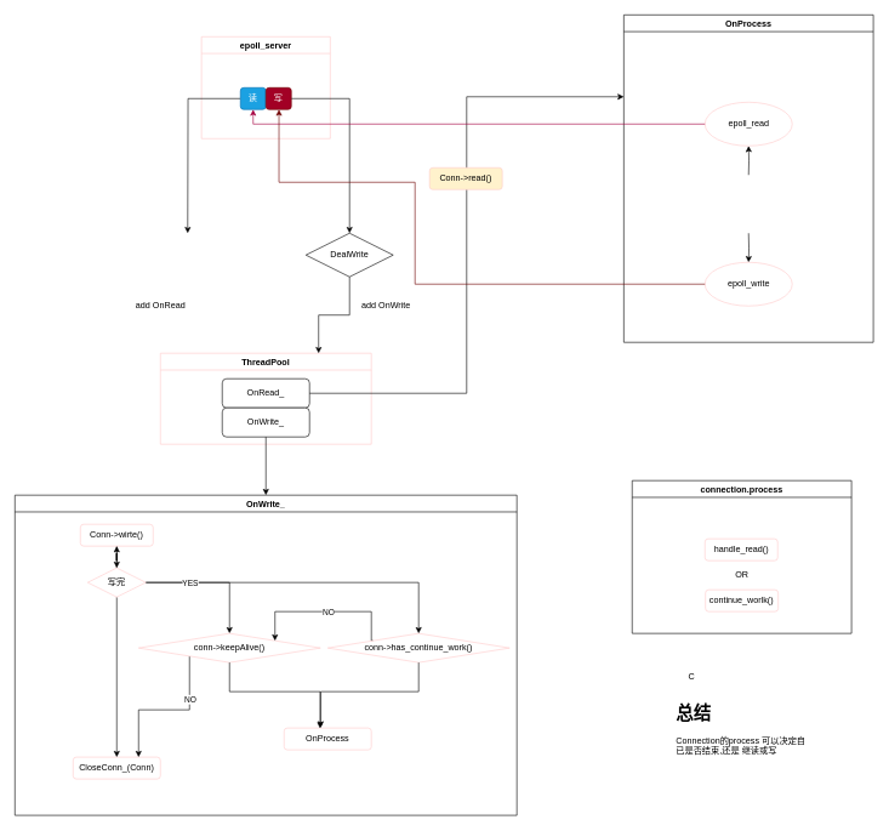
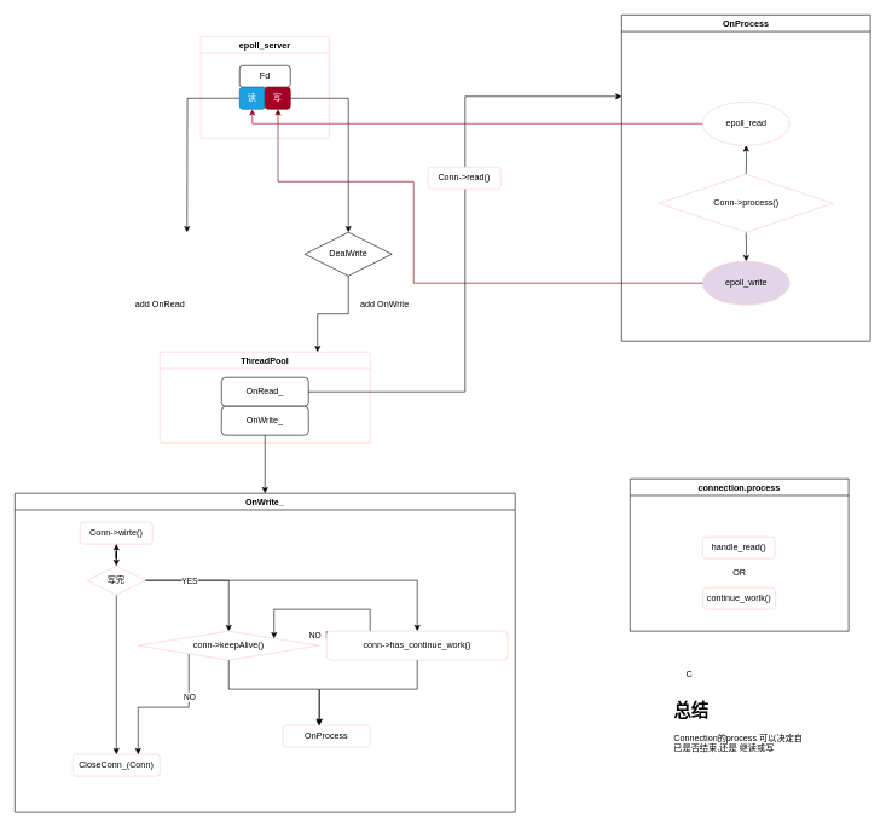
  <mxCell id="0" />
  <mxCell id="1" parent="0" />
  <mxCell id="2" value="connection.process" style="swimlane;" vertex="1" parent="1"><mxGeometry x="868.5" y="660" width="301.5" height="210" as="geometry" /></mxCell>
  <mxCell id="3" value="handle_read()" style="rounded=1;whiteSpace=wrap;html=1;strokeColor=#FFCCCC;" vertex="1" parent="2"><mxGeometry x="100" y="80" width="100" height="30" as="geometry" /></mxCell>
  <mxCell id="4" value="continue_worlk()" style="rounded=1;whiteSpace=wrap;html=1;strokeColor=#FFCCCC;" vertex="1" parent="2"><mxGeometry x="100.75" y="150" width="100" height="30" as="geometry" /></mxCell>
  <mxCell id="5" value="OR" style="text;html=1;align=center;verticalAlign=middle;resizable=0;points=[];autosize=1;strokeColor=none;fillColor=none;" vertex="1" parent="2"><mxGeometry x="135.75" y="120" width="30" height="20" as="geometry" /></mxCell>
  <mxCell id="6" value="" style="group;container=1;" vertex="1" connectable="0" parent="1"><mxGeometry x="180" y="50" width="390" height="560" as="geometry" /></mxCell>
  <mxCell id="7" value="epoll_server" style="swimlane;strokeColor=#FFCCCC;" vertex="1" parent="6"><mxGeometry x="96.5" width="177" height="140" as="geometry" /></mxCell>
  <mxCell id="8" style="edgeStyle=orthogonalEdgeStyle;rounded=0;orthogonalLoop=1;jettySize=auto;html=1;" edge="1" parent="6" source="15"><mxGeometry relative="1" as="geometry"><mxPoint x="77.5" y="270" as="targetPoint" /></mxGeometry></mxCell>
  <mxCell id="9" value="ThreadPool" style="swimlane;strokeColor=#FFCCCC;" vertex="1" parent="6"><mxGeometry x="40" y="435" width="290" height="125" as="geometry" /></mxCell>
  <mxCell id="10" value="" style="group" vertex="1" connectable="0" parent="9"><mxGeometry x="85" y="35" width="120" height="80" as="geometry" /></mxCell>
  <mxCell id="11" value="OnRead_" style="rounded=1;whiteSpace=wrap;html=1;" vertex="1" parent="10"><mxGeometry width="120" height="40" as="geometry" /></mxCell>
  <mxCell id="12" value="OnWrite_" style="rounded=1;whiteSpace=wrap;html=1;" vertex="1" parent="10"><mxGeometry y="40" width="120" height="40" as="geometry" /></mxCell>
  <mxCell id="13" value="" style="group" vertex="1" connectable="0" parent="6"><mxGeometry x="150" y="40" width="70" height="60" as="geometry" /></mxCell>
+ <mxCell id="14" value="Fd" style="rounded=1;whiteSpace=wrap;html=1;" vertex="1" parent="13"><mxGeometry width="70" height="30" as="geometry" /></mxCell>
  <mxCell id="15" value="读" style="rounded=1;whiteSpace=wrap;html=1;fillColor=#1ba1e2;fontColor=#ffffff;strokeColor=#006EAF;" vertex="1" parent="13"><mxGeometry y="30" width="35" height="30" as="geometry" /></mxCell>
  <mxCell id="16" value="写" style="rounded=1;whiteSpace=wrap;html=1;fillColor=#a20025;fontColor=#ffffff;strokeColor=#6F0000;" vertex="1" parent="13"><mxGeometry x="35" y="30" width="35" height="30" as="geometry" /></mxCell>
  <mxCell id="17" style="edgeStyle=orthogonalEdgeStyle;rounded=0;orthogonalLoop=1;jettySize=auto;html=1;entryX=0.75;entryY=0;entryDx=0;entryDy=0;" edge="1" parent="6" source="18" target="9"><mxGeometry relative="1" as="geometry" /></mxCell>
  <mxCell id="18" value="DealWrite" style="rhombus;whiteSpace=wrap;html=1;" vertex="1" parent="6"><mxGeometry x="240" y="270" width="120" height="60" as="geometry" /></mxCell>
  <mxCell id="19" style="edgeStyle=orthogonalEdgeStyle;rounded=0;orthogonalLoop=1;jettySize=auto;html=1;" edge="1" parent="6" source="16" target="18"><mxGeometry relative="1" as="geometry" /></mxCell>
  <mxCell id="20" value="add OnRead" style="text;html=1;align=center;verticalAlign=middle;resizable=0;points=[];autosize=1;strokeColor=none;fillColor=none;" vertex="1" parent="6"><mxGeometry y="360" width="80" height="20" as="geometry" /></mxCell>
  <mxCell id="21" value="add OnWrite" style="text;html=1;align=center;verticalAlign=middle;resizable=0;points=[];autosize=1;strokeColor=none;fillColor=none;" vertex="1" parent="6"><mxGeometry x="310" y="360" width="80" height="20" as="geometry" /></mxCell>
  <mxCell id="22" value="OnProcess" style="swimlane;" vertex="1" parent="1"><mxGeometry x="857" width="343" height="450" as="geometry" y="20" /></mxCell>
  <mxCell id="23" value="" style="edgeStyle=orthogonalEdgeStyle;rounded=0;orthogonalLoop=1;jettySize=auto;html=1;" edge="1" parent="22" target="26"><mxGeometry relative="1" as="geometry"><mxPoint x="171.5" y="300" as="sourcePoint" /></mxGeometry></mxCell>
  <mxCell id="24" value="" style="edgeStyle=orthogonalEdgeStyle;rounded=0;orthogonalLoop=1;jettySize=auto;html=1;" edge="1" parent="22" target="27"><mxGeometry relative="1" as="geometry"><mxPoint x="171.5" y="220.0" as="sourcePoint" /></mxGeometry></mxCell>
- <mxCell id="26" value="epoll_write" style="ellipse;whiteSpace=wrap;html=1;strokeColor=#FFCCCC;" vertex="1" parent="22"><mxGeometry x="111.5" y="340" width="120" height="60" as="geometry" /></mxCell>
+ <mxCell id="25" value="&lt;span&gt;Conn-&amp;gt;process()&lt;/span&gt;" style="rhombus;whiteSpace=wrap;html=1;strokeColor=#FFCCCC;" vertex="1" parent="22"><mxGeometry x="51.5" y="220" width="240" height="80" as="geometry" /></mxCell>
+ <mxCell id="26" value="epoll_write" style="ellipse;whiteSpace=wrap;html=1;strokeColor=#FFCCCC;fillColor=#e1d5e7;" vertex="1" parent="22"><mxGeometry x="111.5" y="340" width="120" height="60" as="geometry" /></mxCell>
  <mxCell id="27" value="epoll_read" style="ellipse;whiteSpace=wrap;html=1;strokeColor=#FFCCCC;" vertex="1" parent="22"><mxGeometry x="111.5" y="120" width="120" height="60" as="geometry" /></mxCell>
  <mxCell id="28" style="edgeStyle=orthogonalEdgeStyle;rounded=0;orthogonalLoop=1;jettySize=auto;html=1;entryX=0;entryY=0.25;entryDx=0;entryDy=0;" edge="1" parent="1" source="11" target="22"><mxGeometry relative="1" as="geometry"><mxPoint x="670" y="90" as="targetPoint" /></mxGeometry></mxCell>
- <mxCell id="29" value="Conn-&amp;gt;read()" style="rounded=1;whiteSpace=wrap;html=1;strokeColor=#FFCCCC;fillColor=#fff2cc;" vertex="1" parent="1"><mxGeometry x="590" y="230" width="100" height="30" as="geometry" /></mxCell>
+ <mxCell id="29" value="Conn-&amp;gt;read()" style="rounded=1;whiteSpace=wrap;html=1;strokeColor=#FFCCCC;" vertex="1" parent="1"><mxGeometry x="590" y="230" width="100" height="30" as="geometry" /></mxCell>
  <mxCell id="30" value="OnWrite_" style="swimlane;" vertex="1" parent="1"><mxGeometry x="20" y="680" width="690" height="440" as="geometry" /></mxCell>
  <mxCell id="31" style="edgeStyle=orthogonalEdgeStyle;rounded=0;orthogonalLoop=1;jettySize=auto;html=1;" edge="1" parent="30" source="32" target="37"><mxGeometry relative="1" as="geometry" /></mxCell>
  <mxCell id="32" value="Conn-&amp;gt;wirte()" style="rounded=1;whiteSpace=wrap;html=1;strokeColor=#FFCCCC;" vertex="1" parent="30"><mxGeometry x="90" y="40" width="100" height="30" as="geometry" /></mxCell>
  <mxCell id="33" value="CloseConn_(Conn)" style="rounded=1;whiteSpace=wrap;html=1;strokeColor=#FFCCCC;" vertex="1" parent="30"><mxGeometry x="80" y="360" width="120" height="30" as="geometry" /></mxCell>
  <mxCell id="34" style="edgeStyle=orthogonalEdgeStyle;rounded=0;orthogonalLoop=1;jettySize=auto;html=1;" edge="1" parent="30" source="37" target="40"><mxGeometry relative="1" as="geometry"><Array as="points"><mxPoint x="295" y="120" /></Array></mxGeometry></mxCell>
  <mxCell id="35" style="edgeStyle=orthogonalEdgeStyle;rounded=0;orthogonalLoop=1;jettySize=auto;html=1;" edge="1" parent="30" source="37" target="33"><mxGeometry relative="1" as="geometry" /></mxCell>
  <mxCell id="36" value="" style="edgeStyle=orthogonalEdgeStyle;rounded=0;orthogonalLoop=1;jettySize=auto;html=1;" edge="1" parent="30" source="37" target="32"><mxGeometry relative="1" as="geometry" /></mxCell>
  <mxCell id="37" value="写完" style="rhombus;whiteSpace=wrap;html=1;strokeColor=#FFCCCC;" vertex="1" parent="30"><mxGeometry x="100" y="100" width="80" height="40" as="geometry" /></mxCell>
  <mxCell id="38" style="edgeStyle=orthogonalEdgeStyle;rounded=0;orthogonalLoop=1;jettySize=auto;html=1;entryX=0.75;entryY=0;entryDx=0;entryDy=0;" edge="1" parent="30" source="40" target="33"><mxGeometry relative="1" as="geometry"><Array as="points"><mxPoint x="240" y="295" /><mxPoint x="170" y="295" /></Array></mxGeometry></mxCell>
  <mxCell id="39" value="NO" style="edgeLabel;html=1;align=center;verticalAlign=middle;resizable=0;points=[];" vertex="1" connectable="0" parent="38"><mxGeometry x="-0.443" relative="1" as="geometry"><mxPoint y="1" as="offset" /></mxGeometry></mxCell>
  <mxCell id="40" value="conn-&amp;gt;keepAlive()" style="rhombus;whiteSpace=wrap;html=1;strokeColor=#FFCCCC;" vertex="1" parent="30"><mxGeometry x="170" y="190" width="250" height="40" as="geometry" /></mxCell>
  <mxCell id="41" value="OnProcess" style="rounded=1;whiteSpace=wrap;html=1;strokeColor=#FFCCCC;" vertex="1" parent="30"><mxGeometry x="370" y="320" width="120" height="30" as="geometry" /></mxCell>
  <mxCell id="42" style="edgeStyle=orthogonalEdgeStyle;rounded=0;orthogonalLoop=1;jettySize=auto;html=1;entryX=0.413;entryY=0.02;entryDx=0;entryDy=0;entryPerimeter=0;" edge="1" parent="30" source="40" target="41"><mxGeometry relative="1" as="geometry"><Array as="points"><mxPoint x="295" y="270" /><mxPoint x="420" y="270" /></Array></mxGeometry></mxCell>
  <mxCell id="43" style="edgeStyle=orthogonalEdgeStyle;rounded=0;orthogonalLoop=1;jettySize=auto;html=1;entryX=1;entryY=0;entryDx=0;entryDy=0;exitX=0;exitY=0;exitDx=0;exitDy=0;" edge="1" parent="30" source="45" target="40"><mxGeometry relative="1" as="geometry"><Array as="points"><mxPoint x="490" y="200" /><mxPoint x="490" y="160" /><mxPoint x="357" y="160" /></Array></mxGeometry></mxCell>
  <mxCell id="44" value="NO" style="edgeLabel;html=1;align=center;verticalAlign=middle;resizable=0;points=[];" vertex="1" connectable="0" parent="43"><mxGeometry x="-0.637" y="2" relative="1" as="geometry"><mxPoint x="-58" y="-3" as="offset" /></mxGeometry></mxCell>
- <mxCell id="45" value="conn-&amp;gt;has_continue_work()" style="rhombus;whiteSpace=wrap;html=1;strokeColor=#FFCCCC;" vertex="1" parent="30"><mxGeometry x="430" y="190" width="250" height="40" as="geometry" /></mxCell>
+ <mxCell id="45" value="conn-&amp;gt;has_continue_work()" style="whiteSpace=wrap;html=1;strokeColor=#FFCCCC;rounded=1;" vertex="1" parent="30"><mxGeometry x="430" y="190" width="250" height="40" as="geometry" /></mxCell>
  <mxCell id="46" style="edgeStyle=orthogonalEdgeStyle;rounded=0;orthogonalLoop=1;jettySize=auto;html=1;entryX=0.419;entryY=-0.026;entryDx=0;entryDy=0;entryPerimeter=0;" edge="1" parent="30" source="45" target="41"><mxGeometry relative="1" as="geometry"><Array as="points"><mxPoint x="555" y="270" /><mxPoint x="420" y="270" /></Array></mxGeometry></mxCell>
  <mxCell id="47" style="edgeStyle=orthogonalEdgeStyle;rounded=0;orthogonalLoop=1;jettySize=auto;html=1;entryX=0.5;entryY=0;entryDx=0;entryDy=0;" edge="1" parent="30" source="37" target="45"><mxGeometry relative="1" as="geometry" /></mxCell>
  <mxCell id="48" value="YES&lt;br&gt;" style="edgeLabel;html=1;align=center;verticalAlign=middle;resizable=0;points=[];" vertex="1" connectable="0" parent="47"><mxGeometry x="-0.428" y="-2" relative="1" as="geometry"><mxPoint x="-67" y="-2" as="offset" /></mxGeometry></mxCell>
  <mxCell id="49" style="edgeStyle=orthogonalEdgeStyle;rounded=0;orthogonalLoop=1;jettySize=auto;html=1;entryX=0.5;entryY=1;entryDx=0;entryDy=0;fillColor=#d80073;strokeColor=#A50040;" edge="1" parent="1" source="27" target="15"><mxGeometry relative="1" as="geometry"><Array as="points"><mxPoint x="347" y="170" /></Array></mxGeometry></mxCell>
  <mxCell id="50" style="edgeStyle=orthogonalEdgeStyle;rounded=0;orthogonalLoop=1;jettySize=auto;html=1;fillColor=#a20025;strokeColor=#6F0000;" edge="1" parent="1" source="26"><mxGeometry relative="1" as="geometry"><mxPoint x="383" y="150" as="targetPoint" /><Array as="points"><mxPoint x="570" y="390" /><mxPoint x="570" y="250" /><mxPoint x="383" y="250" /></Array></mxGeometry></mxCell>
  <mxCell id="51" style="edgeStyle=orthogonalEdgeStyle;rounded=0;orthogonalLoop=1;jettySize=auto;html=1;" edge="1" parent="1" source="12" target="30"><mxGeometry relative="1" as="geometry" /></mxCell>
  <mxCell id="52" value="C" style="text;html=1;align=center;verticalAlign=middle;resizable=0;points=[];autosize=1;strokeColor=none;fillColor=none;" vertex="1" parent="1"><mxGeometry x="940" y="920" width="20" height="20" as="geometry" /></mxCell>
  <mxCell id="53" value="&lt;h1&gt;总结&lt;/h1&gt;&lt;p&gt;Connection的process 可以决定自已是否结束,还是 继读或写&lt;/p&gt;" style="text;html=1;strokeColor=none;fillColor=none;spacing=5;spacingTop=-20;whiteSpace=wrap;overflow=hidden;rounded=0;" vertex="1" parent="1"><mxGeometry x="924.25" y="960" width="190" height="120" as="geometry" /></mxCell>
